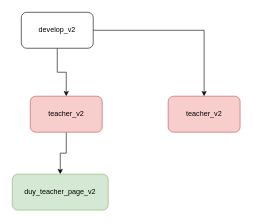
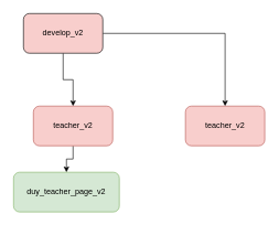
  <mxCell id="0" />
  <mxCell id="1" parent="0" />
  <mxCell id="2" style="edgeStyle=orthogonalEdgeStyle;rounded=0;orthogonalLoop=1;jettySize=auto;html=1;exitX=0.5;exitY=1;exitDx=0;exitDy=0;entryX=0.5;entryY=0;entryDx=0;entryDy=0;" edge="1" parent="1" source="4" target="6"><mxGeometry relative="1" as="geometry" /></mxCell>
  <mxCell id="3" style="edgeStyle=orthogonalEdgeStyle;rounded=0;orthogonalLoop=1;jettySize=auto;html=1;exitX=1;exitY=0.5;exitDx=0;exitDy=0;" edge="1" parent="1" source="4" target="7"><mxGeometry relative="1" as="geometry" /></mxCell>
- <mxCell id="4" value="develop_v2" style="rounded=1;whiteSpace=wrap;html=1;" vertex="1" parent="1"><mxGeometry x="35" y="20" width="120" height="60" as="geometry" /></mxCell>
+ <mxCell id="4" value="develop_v2" style="rounded=1;whiteSpace=wrap;html=1;fillColor=#f8cecc;" vertex="1" parent="1"><mxGeometry x="35" y="20" width="120" height="60" as="geometry" /></mxCell>
  <mxCell id="5" style="edgeStyle=orthogonalEdgeStyle;rounded=0;orthogonalLoop=1;jettySize=auto;html=1;exitX=0.5;exitY=1;exitDx=0;exitDy=0;" edge="1" parent="1" source="6" target="8"><mxGeometry relative="1" as="geometry" /></mxCell>
  <mxCell id="6" value="teacher_v2" style="rounded=1;whiteSpace=wrap;html=1;fillColor=#f8cecc;strokeColor=#b85450;" vertex="1" parent="1"><mxGeometry x="50" y="160" width="120" height="60" as="geometry" /></mxCell>
  <mxCell id="7" value="teacher_v2" style="rounded=1;whiteSpace=wrap;html=1;fillColor=#f8cecc;strokeColor=#b85450;" vertex="1" parent="1"><mxGeometry x="280" y="160" width="120" height="60" as="geometry" /></mxCell>
- <mxCell id="8" value="duy_teacher_page_v2" style="rounded=1;whiteSpace=wrap;html=1;fillColor=#d5e8d4;strokeColor=#82b366;" vertex="1" parent="1"><mxGeometry x="20" y="290" width="160" height="60" as="geometry" /></mxCell>
+ <mxCell id="8" value="duy_teacher_page_v2" style="rounded=1;whiteSpace=wrap;html=1;fillColor=#d5e8d4;strokeColor=#82b366;" vertex="1" parent="1"><mxGeometry x="20" y="260" width="160" height="60" as="geometry" /></mxCell>
